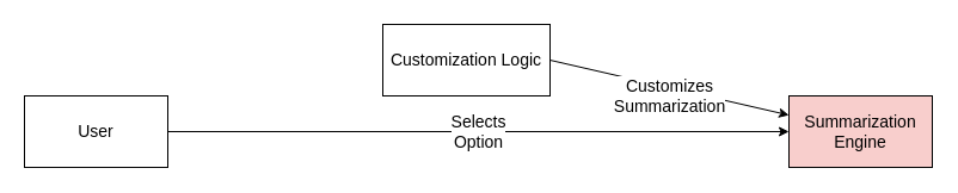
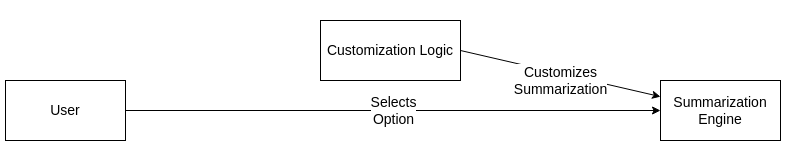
  <mxCell id="0" />
  <mxCell id="1" parent="0" />
  <mxCell id="2" value="Selects&lt;br&gt;Option" style="rounded=0;orthogonalLoop=1;jettySize=auto;html=1;exitX=1;exitY=0.5;exitDx=0;exitDy=0;fontSize=14;" edge="1" parent="1" source="3" target="6"><mxGeometry relative="1" as="geometry" /></mxCell>
- <mxCell id="3" value="User" style="rounded=0;whiteSpace=wrap;html=1;fontSize=14;" vertex="1" parent="1"><mxGeometry x="20" y="80" width="120" height="60" as="geometry" /></mxCell>
+ <mxCell id="3" value="User" style="rounded=0;whiteSpace=wrap;html=1;fontSize=14;" vertex="1" parent="1"><mxGeometry x="5" y="80" width="120" height="60" as="geometry" /></mxCell>
  <mxCell id="4" value="Customizes&lt;br&gt;Summarization&lt;br&gt;" style="rounded=0;orthogonalLoop=1;jettySize=auto;html=1;exitX=1;exitY=0.5;exitDx=0;exitDy=0;fontSize=14;" edge="1" parent="1" source="5" target="6"><mxGeometry x="0.015" y="-7" relative="1" as="geometry"><mxPoint as="offset" /></mxGeometry></mxCell>
  <mxCell id="5" value="Customization Logic" style="rounded=0;whiteSpace=wrap;html=1;fontSize=14;" vertex="1" parent="1"><mxGeometry x="320" y="20" width="140" height="60" as="geometry" /></mxCell>
- <mxCell id="6" value="Summarization Engine" style="rounded=0;whiteSpace=wrap;html=1;fontSize=14;fillColor=#f8cecc;" vertex="1" parent="1"><mxGeometry x="660" y="80" width="120" height="60" as="geometry" /></mxCell>
+ <mxCell id="6" value="Summarization Engine" style="rounded=0;whiteSpace=wrap;html=1;fontSize=14;" vertex="1" parent="1"><mxGeometry x="660" y="80" width="120" height="60" as="geometry" /></mxCell>
